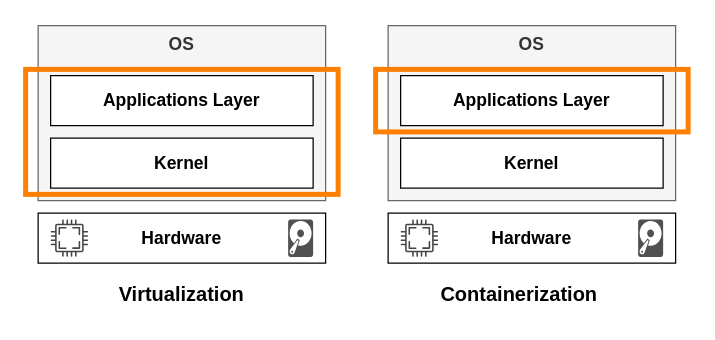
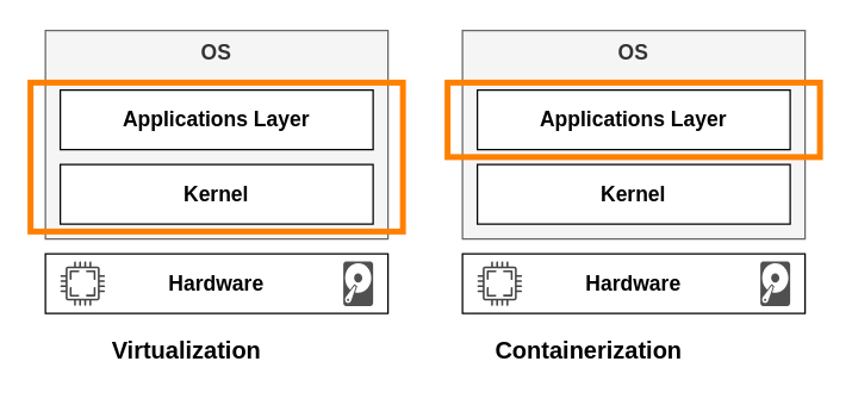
  <mxCell id="0" />
  <mxCell id="1" parent="0" />
- <mxCell id="2" value="Containerization" style="text;html=1;strokeColor=none;fillColor=none;align=center;verticalAlign=middle;whiteSpace=wrap;rounded=0;fontSize=16;fontStyle=1" vertex="1" parent="1"><mxGeometry x="300" y="220" width="230" height="30" as="geometry" /></mxCell>
- <mxCell id="3" value="Virtualization" style="text;html=1;strokeColor=none;fillColor=none;align=center;verticalAlign=middle;whiteSpace=wrap;rounded=0;fontSize=16;fontStyle=1" vertex="1" parent="1"><mxGeometry x="30" y="220" width="230" height="30" as="geometry" /></mxCell>
+ <mxCell id="2" value="Containerization" style="text;html=1;strokeColor=none;fillColor=none;align=center;verticalAlign=middle;whiteSpace=wrap;rounded=0;fontSize=16;fontStyle=1" vertex="1" parent="1"><mxGeometry x="280" y="220" width="230" height="30" as="geometry" /></mxCell>
+ <mxCell id="3" value="Virtualization" style="text;html=1;strokeColor=none;fillColor=none;align=center;verticalAlign=middle;whiteSpace=wrap;rounded=0;fontSize=16;fontStyle=1" vertex="1" parent="1"><mxGeometry x="10" y="220" width="230" height="30" as="geometry" /></mxCell>
  <mxCell id="4" value="OS" style="rounded=0;whiteSpace=wrap;html=1;horizontal=1;verticalAlign=top;fontSize=14;fontStyle=1;fillColor=#f5f5f5;fontColor=#333333;strokeColor=#666666;" vertex="1" parent="1"><mxGeometry x="30" y="20" width="230" height="140" as="geometry" /></mxCell>
  <mxCell id="5" value="Kernel" style="rounded=0;whiteSpace=wrap;html=1;horizontal=1;verticalAlign=middle;fontSize=14;fontStyle=1" vertex="1" parent="1"><mxGeometry x="40" y="110" width="210" height="40" as="geometry" /></mxCell>
  <mxCell id="6" value="Hardware" style="rounded=0;whiteSpace=wrap;html=1;horizontal=1;verticalAlign=middle;fontSize=14;fontStyle=1" vertex="1" parent="1"><mxGeometry x="30" y="170" width="230" height="40" as="geometry" /></mxCell>
  <mxCell id="7" value="" style="sketch=0;pointerEvents=1;shadow=0;dashed=0;html=1;strokeColor=none;fillColor=#434445;aspect=fixed;labelPosition=center;verticalLabelPosition=bottom;verticalAlign=top;align=center;outlineConnect=0;shape=mxgraph.vvd.cpu;" vertex="1" parent="1"><mxGeometry x="40" y="175" width="30" height="30" as="geometry" /></mxCell>
  <mxCell id="8" value="" style="sketch=0;pointerEvents=1;shadow=0;dashed=0;html=1;strokeColor=none;fillColor=#505050;labelPosition=center;verticalLabelPosition=bottom;verticalAlign=top;outlineConnect=0;align=center;shape=mxgraph.office.devices.hard_disk;" vertex="1" parent="1"><mxGeometry x="230" y="175" width="20" height="30" as="geometry" /></mxCell>
  <mxCell id="9" value="Applications Layer" style="rounded=0;whiteSpace=wrap;html=1;horizontal=1;verticalAlign=middle;fontSize=14;fontStyle=1" vertex="1" parent="1"><mxGeometry x="40" y="60" width="210" height="40" as="geometry" /></mxCell>
  <mxCell id="10" value="OS" style="rounded=0;whiteSpace=wrap;html=1;horizontal=1;verticalAlign=top;fontSize=14;fontStyle=1;fillColor=#f5f5f5;fontColor=#333333;strokeColor=#666666;" vertex="1" parent="1"><mxGeometry x="310" y="20" width="230" height="140" as="geometry" /></mxCell>
  <mxCell id="11" value="Kernel" style="rounded=0;whiteSpace=wrap;html=1;horizontal=1;verticalAlign=middle;fontSize=14;fontStyle=1" vertex="1" parent="1"><mxGeometry x="320" y="110" width="210" height="40" as="geometry" /></mxCell>
  <mxCell id="12" value="Hardware" style="rounded=0;whiteSpace=wrap;html=1;horizontal=1;verticalAlign=middle;fontSize=14;fontStyle=1" vertex="1" parent="1"><mxGeometry x="310" y="170" width="230" height="40" as="geometry" /></mxCell>
  <mxCell id="13" value="" style="sketch=0;pointerEvents=1;shadow=0;dashed=0;html=1;strokeColor=none;fillColor=#434445;aspect=fixed;labelPosition=center;verticalLabelPosition=bottom;verticalAlign=top;align=center;outlineConnect=0;shape=mxgraph.vvd.cpu;" vertex="1" parent="1"><mxGeometry x="320" y="175" width="30" height="30" as="geometry" /></mxCell>
  <mxCell id="14" value="" style="sketch=0;pointerEvents=1;shadow=0;dashed=0;html=1;strokeColor=none;fillColor=#505050;labelPosition=center;verticalLabelPosition=bottom;verticalAlign=top;outlineConnect=0;align=center;shape=mxgraph.office.devices.hard_disk;" vertex="1" parent="1"><mxGeometry x="510" y="175" width="20" height="30" as="geometry" /></mxCell>
  <mxCell id="15" value="Applications Layer" style="rounded=0;whiteSpace=wrap;html=1;horizontal=1;verticalAlign=middle;fontSize=14;fontStyle=1" vertex="1" parent="1"><mxGeometry x="320" y="60" width="210" height="40" as="geometry" /></mxCell>
  <mxCell id="16" value="" style="rounded=0;whiteSpace=wrap;html=1;fillColor=none;strokeWidth=4;strokeColor=#FF8000;" vertex="1" parent="1"><mxGeometry x="300" y="55" width="250" height="50" as="geometry" /></mxCell>
  <mxCell id="17" value="" style="rounded=0;whiteSpace=wrap;html=1;fillColor=none;strokeWidth=4;strokeColor=#FF8000;" vertex="1" parent="1"><mxGeometry x="20" y="55" width="250" height="100" as="geometry" /></mxCell>
